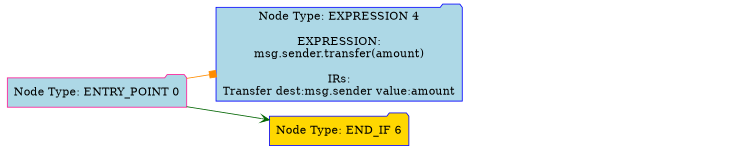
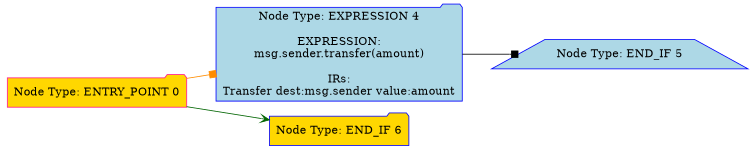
  digraph {
    rankdir=LR
    node [color=blue fillcolor=gold shape=folder style=filled]
    edge [arrowhead=box]
-   n1 [color=deeppink fillcolor=lightblue label="Node Type: ENTRY_POINT 0\n"]
+   n1 [color=deeppink label="Node Type: ENTRY_POINT 0\n"]
    n2 [fillcolor=lightblue label="Node Type: EXPRESSION 4\n\nEXPRESSION:\nmsg.sender.transfer(amount)\n\nIRs:\nTransfer dest:msg.sender value:amount"]
    n3 [label="Node Type: END_IF 6\n"]
+   n4 [fillcolor=lightblue label="Node Type: END_IF 5\n" shape=trapezium]
    n1 -> n2 [color=darkorange]
    n1 -> n3 [arrowhead=vee color=darkgreen]
+   n2 -> n4 [color=black]
  }
